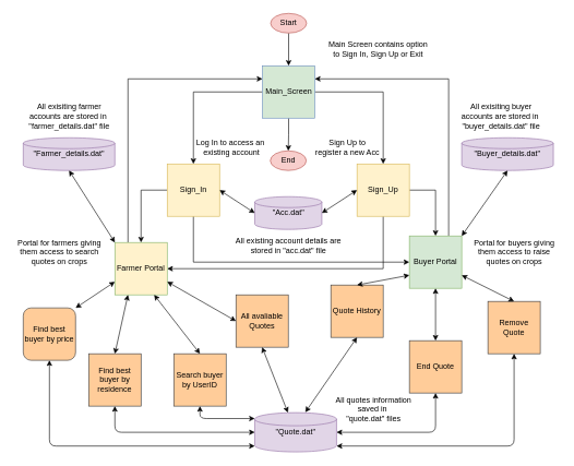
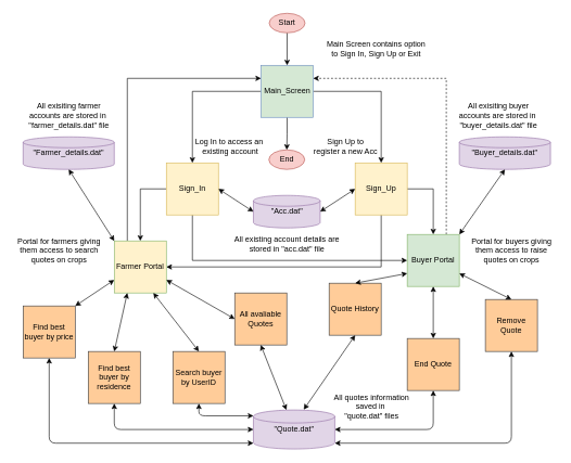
  <mxCell id="0" />
  <mxCell id="1" parent="0" />
  <mxCell id="2" style="edgeStyle=orthogonalEdgeStyle;rounded=0;orthogonalLoop=1;jettySize=auto;html=1;entryX=0.5;entryY=0;entryDx=0;entryDy=0;" edge="1" parent="1" source="3" target="13"><mxGeometry relative="1" as="geometry" /></mxCell>
  <mxCell id="3" value="Start" style="ellipse;whiteSpace=wrap;html=1;fillColor=#f8cecc;strokeColor=#b85450;" vertex="1" parent="1"><mxGeometry x="413" y="20" width="55" height="30" as="geometry" /></mxCell>
  <mxCell id="4" style="edgeStyle=orthogonalEdgeStyle;rounded=0;orthogonalLoop=1;jettySize=auto;html=1;entryX=1;entryY=0.5;entryDx=0;entryDy=0;" edge="1" parent="1" source="6" target="28"><mxGeometry relative="1" as="geometry"><mxPoint x="255" y="410" as="targetPoint" /><Array as="points"><mxPoint x="585" y="410" /></Array></mxGeometry></mxCell>
  <mxCell id="5" style="edgeStyle=orthogonalEdgeStyle;rounded=0;orthogonalLoop=1;jettySize=auto;html=1;entryX=0.5;entryY=0;entryDx=0;entryDy=0;" edge="1" parent="1" source="6" target="33"><mxGeometry relative="1" as="geometry"><mxPoint x="665" y="360" as="targetPoint" /><Array as="points"><mxPoint x="665" y="290" /></Array></mxGeometry></mxCell>
  <mxCell id="6" value="Sign_Up" style="whiteSpace=wrap;html=1;aspect=fixed;fillColor=#fff2cc;strokeColor=#d6b656;" vertex="1" parent="1"><mxGeometry x="545" y="250" width="80" height="80" as="geometry" /></mxCell>
  <mxCell id="7" style="edgeStyle=orthogonalEdgeStyle;rounded=0;orthogonalLoop=1;jettySize=auto;html=1;entryX=0.5;entryY=0;entryDx=0;entryDy=0;" edge="1" parent="1" source="9" target="28"><mxGeometry relative="1" as="geometry"><mxPoint x="215" y="370" as="targetPoint" /><Array as="points"><mxPoint x="215" y="290" /></Array></mxGeometry></mxCell>
  <mxCell id="8" style="edgeStyle=orthogonalEdgeStyle;rounded=0;orthogonalLoop=1;jettySize=auto;html=1;entryX=0;entryY=0.5;entryDx=0;entryDy=0;" edge="1" parent="1" source="9" target="33"><mxGeometry relative="1" as="geometry"><mxPoint x="625" y="400" as="targetPoint" /><Array as="points"><mxPoint x="295" y="400" /><mxPoint x="625" y="400" /></Array></mxGeometry></mxCell>
  <mxCell id="9" value="Sign_In" style="whiteSpace=wrap;html=1;aspect=fixed;fillColor=#fff2cc;strokeColor=#d6b656;" vertex="1" parent="1"><mxGeometry x="255" y="250" width="80" height="80" as="geometry" /></mxCell>
  <mxCell id="10" style="edgeStyle=orthogonalEdgeStyle;rounded=0;orthogonalLoop=1;jettySize=auto;html=1;entryX=0.5;entryY=0;entryDx=0;entryDy=0;" edge="1" parent="1" source="13" target="9"><mxGeometry relative="1" as="geometry" /></mxCell>
  <mxCell id="11" style="edgeStyle=orthogonalEdgeStyle;rounded=0;orthogonalLoop=1;jettySize=auto;html=1;entryX=0.5;entryY=0;entryDx=0;entryDy=0;" edge="1" parent="1" source="13" target="6"><mxGeometry relative="1" as="geometry" /></mxCell>
  <mxCell id="12" style="edgeStyle=orthogonalEdgeStyle;rounded=0;orthogonalLoop=1;jettySize=auto;html=1;entryX=0.5;entryY=0;entryDx=0;entryDy=0;" edge="1" parent="1" source="13" target="56"><mxGeometry relative="1" as="geometry" /></mxCell>
  <mxCell id="13" value="Main_Screen" style="whiteSpace=wrap;html=1;aspect=fixed;fillColor=#d5e8d4;strokeColor=#6c8ebf;" vertex="1" parent="1"><mxGeometry x="400.5" y="100" width="80" height="80" as="geometry" /></mxCell>
  <mxCell id="14" value="&quot;Acc.dat&quot;" style="strokeWidth=1;html=1;shape=mxgraph.flowchart.database;whiteSpace=wrap;spacing=2;fillColor=#e1d5e7;strokeColor=#9673a6;" vertex="1" parent="1"><mxGeometry x="388.75" y="300" width="102.5" height="50" as="geometry" /></mxCell>
- <mxCell id="15" value="Find best buyer by price" style="whiteSpace=wrap;html=1;aspect=fixed;strokeWidth=1;fillColor=#ffcc99;strokeColor=#36393d;rounded=1;" vertex="1" parent="1"><mxGeometry x="35" y="470" width="80" height="80" as="geometry" /></mxCell>
+ <mxCell id="15" value="Find best buyer by price" style="whiteSpace=wrap;html=1;aspect=fixed;strokeWidth=1;fillColor=#ffcc99;strokeColor=#36393d;" vertex="1" parent="1"><mxGeometry x="35" y="470" width="80" height="80" as="geometry" /></mxCell>
  <mxCell id="16" value="Find best buyer by residence" style="whiteSpace=wrap;html=1;aspect=fixed;strokeWidth=1;fillColor=#ffcc99;strokeColor=#36393d;" vertex="1" parent="1"><mxGeometry x="135" y="540" width="80" height="80" as="geometry" /></mxCell>
  <mxCell id="17" value="Search buyer by UserID" style="whiteSpace=wrap;html=1;aspect=fixed;strokeWidth=1;fillColor=#ffcc99;strokeColor=#36393d;" vertex="1" parent="1"><mxGeometry x="265" y="540" width="80" height="80" as="geometry" /></mxCell>
  <mxCell id="18" value="All avaliable Quotes" style="whiteSpace=wrap;html=1;aspect=fixed;strokeWidth=1;fillColor=#ffcc99;strokeColor=#36393d;" vertex="1" parent="1"><mxGeometry x="360" y="450" width="80" height="80" as="geometry" /></mxCell>
  <mxCell id="19" value="Quote History" style="whiteSpace=wrap;html=1;aspect=fixed;strokeWidth=1;fillColor=#ffcc99;strokeColor=#36393d;" vertex="1" parent="1"><mxGeometry x="505" y="435" width="80" height="80" as="geometry" /></mxCell>
  <mxCell id="20" value="" style="endArrow=classic;startArrow=classic;html=1;exitX=1;exitY=0.5;exitDx=0;exitDy=0;entryX=0;entryY=0.5;entryDx=0;entryDy=0;entryPerimeter=0;" edge="1" parent="1" source="9" target="14"><mxGeometry width="50" height="50" relative="1" as="geometry"><mxPoint x="425" y="270" as="sourcePoint" /><mxPoint x="475" y="220" as="targetPoint" /></mxGeometry></mxCell>
  <mxCell id="21" value="" style="endArrow=classic;startArrow=classic;html=1;exitX=1;exitY=0.5;exitDx=0;exitDy=0;exitPerimeter=0;entryX=0;entryY=0.5;entryDx=0;entryDy=0;" edge="1" parent="1" source="14" target="6"><mxGeometry width="50" height="50" relative="1" as="geometry"><mxPoint x="425" y="270" as="sourcePoint" /><mxPoint x="475" y="220" as="targetPoint" /></mxGeometry></mxCell>
  <mxCell id="22" value="&quot;Farmer_details.dat&quot;" style="strokeWidth=1;html=1;shape=mxgraph.flowchart.database;whiteSpace=wrap;spacing=2;fillColor=#e1d5e7;strokeColor=#9673a6;" vertex="1" parent="1"><mxGeometry x="35" y="210" width="140" height="50" as="geometry" /></mxCell>
  <mxCell id="23" value="&quot;Buyer_details.dat&quot;" style="strokeWidth=1;html=1;shape=mxgraph.flowchart.database;whiteSpace=wrap;spacing=2;fillColor=#e1d5e7;strokeColor=#9673a6;" vertex="1" parent="1"><mxGeometry x="705" y="210" width="140" height="50" as="geometry" /></mxCell>
  <mxCell id="24" value="" style="endArrow=classic;startArrow=classic;html=1;exitX=0;exitY=0;exitDx=0;exitDy=0;entryX=0.5;entryY=1;entryDx=0;entryDy=0;entryPerimeter=0;" edge="1" parent="1" source="28" target="22"><mxGeometry width="50" height="50" relative="1" as="geometry"><mxPoint x="195" y="390" as="sourcePoint" /><mxPoint x="485" y="310" as="targetPoint" /></mxGeometry></mxCell>
  <mxCell id="25" value="" style="endArrow=classic;startArrow=classic;html=1;exitX=1;exitY=0;exitDx=0;exitDy=0;entryX=0.5;entryY=1;entryDx=0;entryDy=0;entryPerimeter=0;" edge="1" parent="1" source="33" target="23"><mxGeometry width="50" height="50" relative="1" as="geometry"><mxPoint x="685" y="380" as="sourcePoint" /><mxPoint x="485" y="310" as="targetPoint" /></mxGeometry></mxCell>
  <mxCell id="26" value="" style="endArrow=classic;startArrow=classic;html=1;exitX=1;exitY=0;exitDx=0;exitDy=0;entryX=0;entryY=0.75;entryDx=0;entryDy=0;" edge="1" parent="1" source="15" target="28"><mxGeometry width="50" height="50" relative="1" as="geometry"><mxPoint x="435" y="360" as="sourcePoint" /><mxPoint x="175" y="410" as="targetPoint" /></mxGeometry></mxCell>
  <mxCell id="27" style="edgeStyle=orthogonalEdgeStyle;rounded=0;orthogonalLoop=1;jettySize=auto;html=1;exitX=0.25;exitY=0;exitDx=0;exitDy=0;entryX=0;entryY=0.25;entryDx=0;entryDy=0;" edge="1" parent="1" source="28" target="13"><mxGeometry relative="1" as="geometry" /></mxCell>
  <mxCell id="28" value="Farmer Portal" style="whiteSpace=wrap;html=1;aspect=fixed;strokeWidth=1;fillColor=#fff2cc;strokeColor=#82b366;" vertex="1" parent="1"><mxGeometry x="175" y="370" width="80" height="80" as="geometry" /></mxCell>
  <mxCell id="29" value="" style="endArrow=classic;startArrow=classic;html=1;entryX=0.25;entryY=1;entryDx=0;entryDy=0;exitX=0.5;exitY=0;exitDx=0;exitDy=0;" edge="1" parent="1" source="16" target="28"><mxGeometry width="50" height="50" relative="1" as="geometry"><mxPoint x="165" y="530" as="sourcePoint" /><mxPoint x="215" y="480" as="targetPoint" /></mxGeometry></mxCell>
  <mxCell id="30" value="" style="endArrow=classic;startArrow=classic;html=1;exitX=0.75;exitY=1;exitDx=0;exitDy=0;entryX=0.5;entryY=0;entryDx=0;entryDy=0;" edge="1" parent="1" source="28" target="17"><mxGeometry width="50" height="50" relative="1" as="geometry"><mxPoint x="275" y="500" as="sourcePoint" /><mxPoint x="325" y="450" as="targetPoint" /></mxGeometry></mxCell>
  <mxCell id="31" value="" style="endArrow=classic;startArrow=classic;html=1;exitX=1;exitY=0.75;exitDx=0;exitDy=0;entryX=0;entryY=0.5;entryDx=0;entryDy=0;" edge="1" parent="1" source="28" target="18"><mxGeometry width="50" height="50" relative="1" as="geometry"><mxPoint x="275" y="490" as="sourcePoint" /><mxPoint x="325" y="440" as="targetPoint" /></mxGeometry></mxCell>
- <mxCell id="32" style="edgeStyle=orthogonalEdgeStyle;rounded=0;orthogonalLoop=1;jettySize=auto;html=1;exitX=0.75;exitY=0;exitDx=0;exitDy=0;entryX=1;entryY=0.25;entryDx=0;entryDy=0;" edge="1" parent="1" source="33" target="13"><mxGeometry relative="1" as="geometry" /></mxCell>
+ <mxCell id="32" style="edgeStyle=orthogonalEdgeStyle;rounded=0;orthogonalLoop=1;jettySize=auto;html=1;exitX=0.75;exitY=0;exitDx=0;exitDy=0;entryX=1;entryY=0.25;entryDx=0;entryDy=0;dashed=1;" edge="1" parent="1" source="33" target="13"><mxGeometry relative="1" as="geometry" /></mxCell>
  <mxCell id="33" value="Buyer Portal" style="whiteSpace=wrap;html=1;aspect=fixed;strokeWidth=1;fillColor=#d5e8d4;strokeColor=#82b366;" vertex="1" parent="1"><mxGeometry x="625" y="360" width="80" height="80" as="geometry" /></mxCell>
  <mxCell id="34" value="End Quote" style="whiteSpace=wrap;html=1;aspect=fixed;strokeWidth=1;fillColor=#ffcc99;strokeColor=#36393d;" vertex="1" parent="1"><mxGeometry x="625" y="520" width="80" height="80" as="geometry" /></mxCell>
  <mxCell id="35" value="Remove Quote" style="whiteSpace=wrap;html=1;aspect=fixed;strokeWidth=1;fillColor=#ffcc99;strokeColor=#36393d;" vertex="1" parent="1"><mxGeometry x="745" y="460" width="80" height="80" as="geometry" /></mxCell>
  <mxCell id="36" value="" style="endArrow=classic;startArrow=classic;html=1;entryX=0;entryY=0.75;entryDx=0;entryDy=0;exitX=0.5;exitY=0;exitDx=0;exitDy=0;" edge="1" parent="1" source="19" target="33"><mxGeometry width="50" height="50" relative="1" as="geometry"><mxPoint x="565" y="470" as="sourcePoint" /><mxPoint x="615" y="420" as="targetPoint" /></mxGeometry></mxCell>
  <mxCell id="37" value="" style="endArrow=classic;startArrow=classic;html=1;entryX=0.5;entryY=1;entryDx=0;entryDy=0;exitX=0.5;exitY=0;exitDx=0;exitDy=0;" edge="1" parent="1" source="34" target="33"><mxGeometry width="50" height="50" relative="1" as="geometry"><mxPoint x="635" y="520" as="sourcePoint" /><mxPoint x="685" y="470" as="targetPoint" /></mxGeometry></mxCell>
  <mxCell id="38" value="" style="endArrow=classic;startArrow=classic;html=1;exitX=1;exitY=0.75;exitDx=0;exitDy=0;entryX=0.5;entryY=0;entryDx=0;entryDy=0;" edge="1" parent="1" source="33" target="35"><mxGeometry width="50" height="50" relative="1" as="geometry"><mxPoint x="715" y="460" as="sourcePoint" /><mxPoint x="765" y="410" as="targetPoint" /></mxGeometry></mxCell>
  <mxCell id="39" value="&quot;Quote.dat&quot;" style="strokeWidth=1;html=1;shape=mxgraph.flowchart.database;whiteSpace=wrap;fillColor=#e1d5e7;strokeColor=#9673a6;" vertex="1" parent="1"><mxGeometry x="388.75" y="630" width="125" height="60" as="geometry" /></mxCell>
  <mxCell id="40" value="" style="endArrow=classic;startArrow=classic;html=1;exitX=0.5;exitY=1;exitDx=0;exitDy=0;entryX=0;entryY=0.85;entryDx=0;entryDy=0;entryPerimeter=0;" edge="1" parent="1" source="15" target="39"><mxGeometry width="50" height="50" relative="1" as="geometry"><mxPoint x="225" y="700" as="sourcePoint" /><mxPoint x="275" y="650" as="targetPoint" /><Array as="points"><mxPoint x="75" y="681" /></Array></mxGeometry></mxCell>
  <mxCell id="41" value="" style="endArrow=classic;startArrow=classic;html=1;exitX=0.5;exitY=1;exitDx=0;exitDy=0;entryX=0;entryY=0.5;entryDx=0;entryDy=0;entryPerimeter=0;" edge="1" parent="1" source="16" target="39"><mxGeometry width="50" height="50" relative="1" as="geometry"><mxPoint x="205" y="740" as="sourcePoint" /><mxPoint x="255" y="690" as="targetPoint" /><Array as="points"><mxPoint x="175" y="660" /></Array></mxGeometry></mxCell>
  <mxCell id="42" value="" style="endArrow=classic;startArrow=classic;html=1;exitX=0.5;exitY=1;exitDx=0;exitDy=0;entryX=0;entryY=0.15;entryDx=0;entryDy=0;entryPerimeter=0;" edge="1" parent="1" source="17" target="39"><mxGeometry width="50" height="50" relative="1" as="geometry"><mxPoint x="375" y="780" as="sourcePoint" /><mxPoint x="425" y="730" as="targetPoint" /><Array as="points"><mxPoint x="305" y="639" /></Array></mxGeometry></mxCell>
  <mxCell id="43" value="" style="endArrow=classic;startArrow=classic;html=1;exitX=0.5;exitY=1;exitDx=0;exitDy=0;" edge="1" parent="1" source="18" target="39"><mxGeometry width="50" height="50" relative="1" as="geometry"><mxPoint x="425" y="610" as="sourcePoint" /><mxPoint x="475" y="560" as="targetPoint" /></mxGeometry></mxCell>
  <mxCell id="44" value="" style="endArrow=classic;startArrow=classic;html=1;entryX=0.5;entryY=1;entryDx=0;entryDy=0;exitX=0.618;exitY=-0.01;exitDx=0;exitDy=0;exitPerimeter=0;" edge="1" parent="1" source="39" target="19"><mxGeometry width="50" height="50" relative="1" as="geometry"><mxPoint x="475" y="600" as="sourcePoint" /><mxPoint x="525" y="550" as="targetPoint" /></mxGeometry></mxCell>
  <mxCell id="45" value="" style="endArrow=classic;startArrow=classic;html=1;entryX=0.5;entryY=1;entryDx=0;entryDy=0;exitX=1;exitY=0.5;exitDx=0;exitDy=0;exitPerimeter=0;" edge="1" parent="1" source="39" target="34"><mxGeometry width="50" height="50" relative="1" as="geometry"><mxPoint x="615" y="700" as="sourcePoint" /><mxPoint x="665" y="650" as="targetPoint" /><Array as="points"><mxPoint x="665" y="660" /></Array></mxGeometry></mxCell>
  <mxCell id="46" value="" style="endArrow=classic;startArrow=classic;html=1;entryX=0.5;entryY=1;entryDx=0;entryDy=0;exitX=1;exitY=0.85;exitDx=0;exitDy=0;exitPerimeter=0;" edge="1" parent="1" source="39" target="35"><mxGeometry width="50" height="50" relative="1" as="geometry"><mxPoint x="705" y="700" as="sourcePoint" /><mxPoint x="755" y="650" as="targetPoint" /><Array as="points"><mxPoint x="785" y="681" /></Array></mxGeometry></mxCell>
  <mxCell id="47" value="Main Screen contains option &lt;br&gt;to Sign In, Sign Up or Exit" style="text;html=1;align=center;verticalAlign=middle;resizable=0;points=[];autosize=1;" vertex="1" parent="1"><mxGeometry x="491.75" y="60" width="170" height="30" as="geometry" /></mxCell>
  <mxCell id="48" value="Sign Up to &lt;br&gt;register a new Acc" style="text;html=1;align=center;verticalAlign=middle;resizable=0;points=[];autosize=1;" vertex="1" parent="1"><mxGeometry x="475" y="210" width="110" height="30" as="geometry" /></mxCell>
  <mxCell id="49" value="Log In to access an&amp;nbsp;&lt;br&gt;existing account" style="text;html=1;align=center;verticalAlign=middle;resizable=0;points=[];autosize=1;" vertex="1" parent="1"><mxGeometry x="293" y="210" width="120" height="30" as="geometry" /></mxCell>
  <mxCell id="50" value="All existing account details are &lt;br&gt;stored in &quot;acc.dat&quot; file" style="text;html=1;align=center;verticalAlign=middle;resizable=0;points=[];autosize=1;" vertex="1" parent="1"><mxGeometry x="350" y="360" width="180" height="30" as="geometry" /></mxCell>
  <mxCell id="51" value="All exisiting farmer&lt;br&gt;accounts are stored in&amp;nbsp;&lt;br&gt;&quot;farmer_details.dat&quot; file" style="text;html=1;align=center;verticalAlign=middle;resizable=0;points=[];autosize=1;" vertex="1" parent="1"><mxGeometry x="35" y="152" width="140" height="50" as="geometry" /></mxCell>
  <mxCell id="52" value="All exisiting buyer&lt;br&gt;accounts are stored in&amp;nbsp;&lt;br&gt;&quot;buyer_details.dat&quot; file" style="text;html=1;align=center;verticalAlign=middle;resizable=0;points=[];autosize=1;" vertex="1" parent="1"><mxGeometry x="695" y="152" width="140" height="50" as="geometry" /></mxCell>
  <mxCell id="53" value="Portal for buyers giving &lt;br&gt;them access to raise&lt;br&gt;quotes on crops" style="text;html=1;align=center;verticalAlign=middle;resizable=0;points=[];autosize=1;" vertex="1" parent="1"><mxGeometry x="715" y="360" width="140" height="50" as="geometry" /></mxCell>
  <mxCell id="54" value="Portal for farmers giving &lt;br&gt;them access to search&lt;br&gt;quotes on crops" style="text;html=1;align=center;verticalAlign=middle;resizable=0;points=[];autosize=1;" vertex="1" parent="1"><mxGeometry x="20" y="360" width="140" height="50" as="geometry" /></mxCell>
  <mxCell id="55" value="All quotes information&lt;br&gt;saved in&amp;nbsp;&lt;br&gt;&quot;quote.dat&quot; files" style="text;html=1;align=center;verticalAlign=middle;resizable=0;points=[];autosize=1;" vertex="1" parent="1"><mxGeometry x="505" y="600" width="130" height="50" as="geometry" /></mxCell>
  <mxCell id="56" value="End" style="ellipse;whiteSpace=wrap;html=1;fillColor=#f8cecc;strokeColor=#b85450;" vertex="1" parent="1"><mxGeometry x="412.5" y="230" width="55" height="30" as="geometry" /></mxCell>
